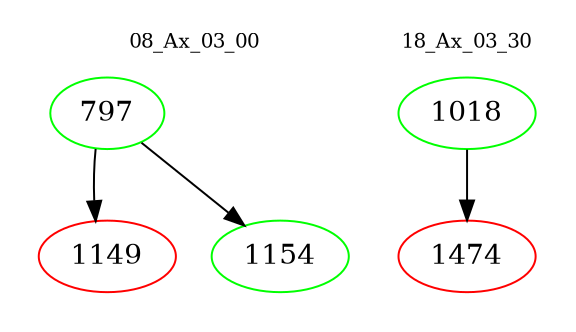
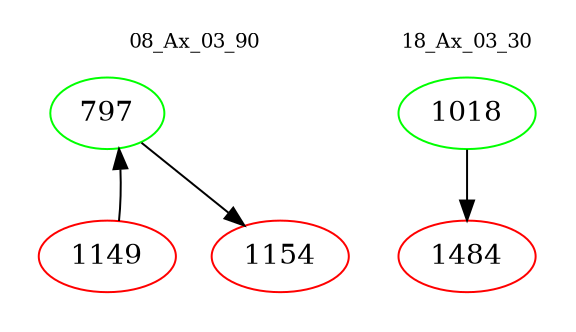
  digraph {
    node [color=red]
    edge [color=black]
    n1 [color=green label=797]
    n2 [label=1149]
-   n3 [color=green label=1154]
+   n3 [label=1154]
    n4 [color=green label=1018]
-   n5 [label=1474]
+   n5 [label=1484]
    subgraph cluster_1 {
      color=white
      fontsize=10
-     label="08_Ax_03_00"
+     label="08_Ax_03_90"
      n1
      n2
      n3
    }
    subgraph cluster_2 {
      color=white
      fontsize=10
      label="18_Ax_03_30"
      n4
      n5
    }
-   n1 -> n2
+   n2 -> n1
    n1 -> n3
    n4 -> n5
  }
